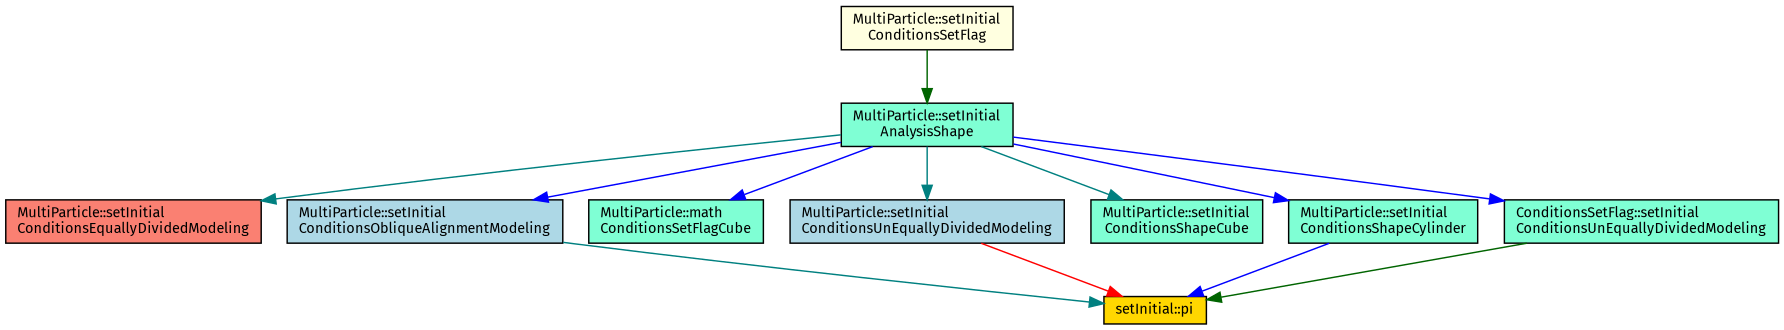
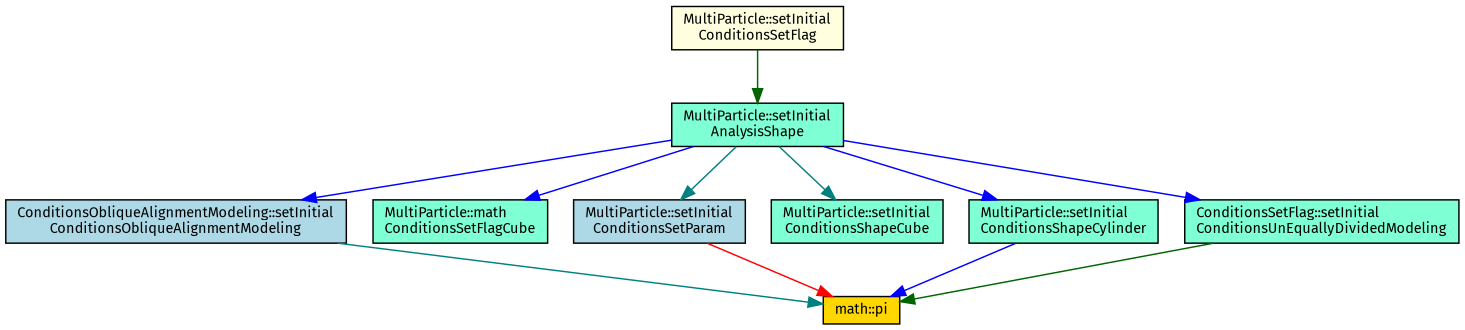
  digraph {
    fontname="Fira Sans"
    rankdir=TB
    node [color=black fillcolor=aquamarine fontname="Fira Sans" fontsize=10 shape=record style=filled]
    edge [color=blue fontname="Fira Sans" fontsize=10 labelfontname=Helvetica labelfontsize=10 style=solid]
    n1 [fontcolor=black height=0.2 label="MultiParticle::setInitial\lAnalysisShape" width=0.4]
-   n2 [fillcolor=salmon height=0.2 label="MultiParticle::setInitial\lConditionsEquallyDividedModeling" width=0.4]
-   n3 [fillcolor=lightblue height=0.2 label="MultiParticle::setInitial\lConditionsObliqueAlignmentModeling" width=0.4]
+   n3 [fillcolor=lightblue height=0.2 label="ConditionsObliqueAlignmentModeling::setInitial\lConditionsObliqueAlignmentModeling" width=0.4]
    n4 [height=0.2 label="MultiParticle::math\lConditionsSetFlagCube" width=0.4]
-   n5 [fillcolor=lightblue height=0.2 label="MultiParticle::setInitial\lConditionsUnEquallyDividedModeling" width=0.4]
+   n5 [fillcolor=lightblue height=0.2 label="MultiParticle::setInitial\lConditionsSetParam" width=0.4]
    n6 [height=0.2 label="MultiParticle::setInitial\lConditionsShapeCube" width=0.4]
    n7 [height=0.2 label="MultiParticle::setInitial\lConditionsShapeCylinder" width=0.4]
    n8 [height=0.2 label="ConditionsSetFlag::setInitial\lConditionsUnEquallyDividedModeling" width=0.4]
-   n9 [fillcolor=gold height=0.2 label="setInitial::pi" width=0.4]
+   n9 [fillcolor=gold height=0.2 label="math::pi" width=0.4]
    n10 [fillcolor=lightyellow height=0.2 label="MultiParticle::setInitial\lConditionsSetFlag" width=0.4]
-   n1 -> n2 [color=teal]
    n1 -> n3
    n1 -> n4
    n1 -> n5 [color=teal]
    n1 -> n6 [color=teal]
    n1 -> n7
    n1 -> n8
    n3 -> n9 [color=teal]
    n5 -> n9 [color=red]
    n7 -> n9
    n8 -> n9 [color=darkgreen]
    n10 -> n1 [color=darkgreen]
  }
